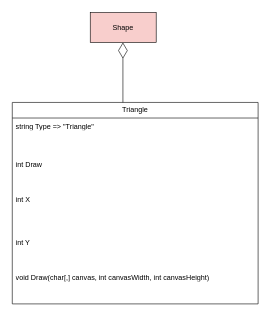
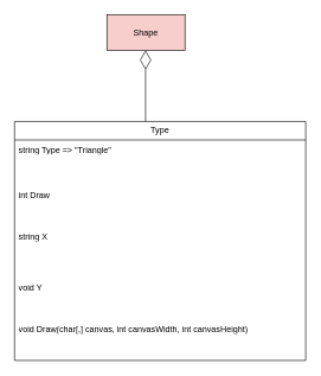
  <mxCell id="0" />
  <mxCell id="1" parent="0" />
- <mxCell id="2" value="Triangle" style="swimlane;fontStyle=0;childLayout=stackLayout;horizontal=1;startSize=26;fillColor=none;horizontalStack=0;resizeParent=1;resizeParentMax=0;resizeLast=0;collapsible=1;marginBottom=0;whiteSpace=wrap;html=1;" vertex="1" parent="1"><mxGeometry x="20" y="170" width="410" height="336" as="geometry" /></mxCell>
+ <mxCell id="2" value="Type" style="swimlane;fontStyle=0;childLayout=stackLayout;horizontal=1;startSize=26;fillColor=none;horizontalStack=0;resizeParent=1;resizeParentMax=0;resizeLast=0;collapsible=1;marginBottom=0;whiteSpace=wrap;html=1;" vertex="1" parent="1"><mxGeometry x="20" y="170" width="410" height="336" as="geometry" /></mxCell>
  <mxCell id="3" value="string Type =&amp;gt; &quot;&lt;span style=&quot;text-align: center;&quot;&gt;Triangle&lt;/span&gt;&quot;" style="text;strokeColor=none;fillColor=none;align=left;verticalAlign=top;spacingLeft=4;spacingRight=4;overflow=hidden;rotatable=0;points=[[0,0.5],[1,0.5]];portConstraint=eastwest;whiteSpace=wrap;html=1;" vertex="1" parent="2"><mxGeometry y="26" width="410" height="64" as="geometry" /></mxCell>
  <mxCell id="4" value="int Draw" style="text;strokeColor=none;fillColor=none;align=left;verticalAlign=top;spacingLeft=4;spacingRight=4;overflow=hidden;rotatable=0;points=[[0,0.5],[1,0.5]];portConstraint=eastwest;whiteSpace=wrap;html=1;" vertex="1" parent="2"><mxGeometry y="90" width="410" height="58" as="geometry" /></mxCell>
- <mxCell id="5" value="int X" style="text;strokeColor=none;fillColor=none;align=left;verticalAlign=top;spacingLeft=4;spacingRight=4;overflow=hidden;rotatable=0;points=[[0,0.5],[1,0.5]];portConstraint=eastwest;whiteSpace=wrap;html=1;" vertex="1" parent="2"><mxGeometry y="148" width="410" height="72" as="geometry" /></mxCell>
- <mxCell id="6" value="int Y" style="text;strokeColor=none;fillColor=none;align=left;verticalAlign=top;spacingLeft=4;spacingRight=4;overflow=hidden;rotatable=0;points=[[0,0.5],[1,0.5]];portConstraint=eastwest;whiteSpace=wrap;html=1;" vertex="1" parent="2"><mxGeometry y="220" width="410" height="58" as="geometry" /></mxCell>
+ <mxCell id="5" value="string X" style="text;strokeColor=none;fillColor=none;align=left;verticalAlign=top;spacingLeft=4;spacingRight=4;overflow=hidden;rotatable=0;points=[[0,0.5],[1,0.5]];portConstraint=eastwest;whiteSpace=wrap;html=1;" vertex="1" parent="2"><mxGeometry y="148" width="410" height="72" as="geometry" /></mxCell>
+ <mxCell id="6" value="void Y" style="text;strokeColor=none;fillColor=none;align=left;verticalAlign=top;spacingLeft=4;spacingRight=4;overflow=hidden;rotatable=0;points=[[0,0.5],[1,0.5]];portConstraint=eastwest;whiteSpace=wrap;html=1;" vertex="1" parent="2"><mxGeometry y="220" width="410" height="58" as="geometry" /></mxCell>
  <mxCell id="7" value="void Draw(char[,] canvas, int canvasWidth, int canvasHeight)" style="text;strokeColor=none;fillColor=none;align=left;verticalAlign=top;spacingLeft=4;spacingRight=4;overflow=hidden;rotatable=0;points=[[0,0.5],[1,0.5]];portConstraint=eastwest;whiteSpace=wrap;html=1;" vertex="1" parent="2"><mxGeometry y="278" width="410" height="58" as="geometry" /></mxCell>
  <mxCell id="8" value="Shape" style="html=1;whiteSpace=wrap;fillColor=#f8cecc;" vertex="1" parent="1"><mxGeometry x="150" y="20" width="110" height="50" as="geometry" /></mxCell>
  <mxCell id="9" value="" style="endArrow=diamondThin;endFill=0;endSize=24;html=1;rounded=0;" edge="1" parent="1"><mxGeometry width="160" relative="1" as="geometry"><mxPoint x="204.5" y="170" as="sourcePoint" /><mxPoint x="204.5" y="70" as="targetPoint" /></mxGeometry></mxCell>
